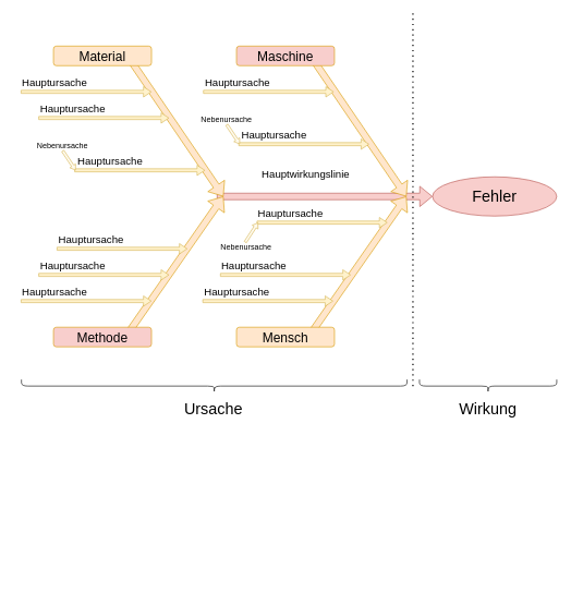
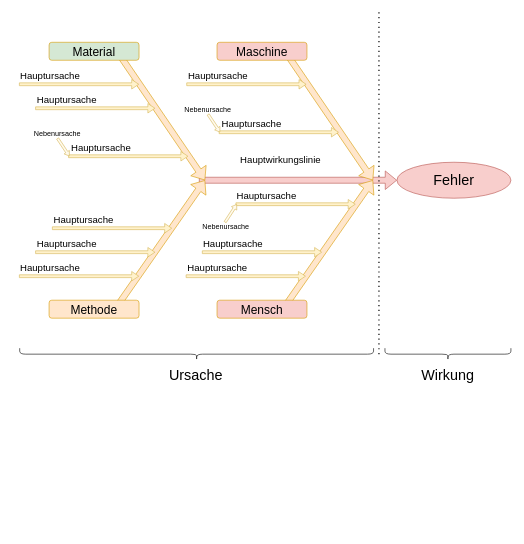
  <mxCell id="0" />
  <mxCell id="1" parent="0" />
  <mxCell id="2" value="&lt;font style=&quot;font-size: 24px;&quot;&gt;Fehler&lt;/font&gt;" style="ellipse;whiteSpace=wrap;html=1;fillColor=#f8cecc;strokeColor=#b85450;glass=0;strokeWidth=1;shadow=0;" parent="1" vertex="1"><mxGeometry x="661" y="270" width="190" height="60" as="geometry" /></mxCell>
  <mxCell id="3" value="" style="endArrow=classic;html=1;rounded=0;entryX=0;entryY=0.5;entryDx=0;entryDy=0;spacing=2;strokeWidth=1;shape=flexArrow;startSize=6;endSize=6;fillColor=#f8cecc;strokeColor=#b85450;" parent="1" target="2" edge="1"><mxGeometry width="50" height="50" relative="1" as="geometry"><mxPoint x="331" y="300" as="sourcePoint" /><mxPoint x="371" y="290" as="targetPoint" /></mxGeometry></mxCell>
  <mxCell id="4" value="" style="endArrow=classic;html=1;rounded=0;spacing=2;strokeWidth=1;shape=flexArrow;startSize=6;endSize=6;fillColor=#ffe6cc;strokeColor=#d79b00;" parent="1" edge="1"><mxGeometry width="50" height="50" relative="1" as="geometry"><mxPoint x="471" y="80" as="sourcePoint" /><mxPoint x="621" y="300" as="targetPoint" /></mxGeometry></mxCell>
  <mxCell id="5" value="&lt;font style=&quot;font-size: 20px;&quot;&gt;Maschine&lt;/font&gt;" style="rounded=1;whiteSpace=wrap;html=1;fillColor=#f8cecc;strokeColor=#d79b00;" parent="1" vertex="1"><mxGeometry x="361" y="70" width="150" height="30" as="geometry" /></mxCell>
  <mxCell id="6" value="" style="endArrow=classic;html=1;rounded=0;spacing=2;strokeWidth=1;shape=flexArrow;startSize=6;endSize=6;fillColor=#ffe6cc;strokeColor=#d79b00;" parent="1" edge="1"><mxGeometry width="50" height="50" relative="1" as="geometry"><mxPoint x="471" y="515" as="sourcePoint" /><mxPoint x="621" y="300" as="targetPoint" /></mxGeometry></mxCell>
- <mxCell id="7" value="&lt;font style=&quot;font-size: 20px;&quot;&gt;Mensch&lt;/font&gt;" style="rounded=1;whiteSpace=wrap;html=1;fillColor=#ffe6cc;strokeColor=#d79b00;" parent="1" vertex="1"><mxGeometry x="361" y="500" width="150" height="30" as="geometry" /></mxCell>
+ <mxCell id="7" value="&lt;font style=&quot;font-size: 20px;&quot;&gt;Mensch&lt;/font&gt;" style="rounded=1;whiteSpace=wrap;html=1;fillColor=#f8cecc;strokeColor=#d79b00;" parent="1" vertex="1"><mxGeometry x="361" y="500" width="150" height="30" as="geometry" /></mxCell>
  <mxCell id="8" value="" style="endArrow=classic;html=1;rounded=0;spacing=2;strokeWidth=1;shape=flexArrow;startSize=6;endSize=6;fillColor=#ffe6cc;strokeColor=#d79b00;" parent="1" edge="1"><mxGeometry width="50" height="50" relative="1" as="geometry"><mxPoint x="191" y="515" as="sourcePoint" /><mxPoint x="341" y="300" as="targetPoint" /></mxGeometry></mxCell>
  <mxCell id="9" value="" style="endArrow=classic;html=1;rounded=0;spacing=2;strokeWidth=1;shape=flexArrow;startSize=6;endSize=6;fillColor=#ffe6cc;strokeColor=#d79b00;" parent="1" edge="1"><mxGeometry width="50" height="50" relative="1" as="geometry"><mxPoint x="191" y="80" as="sourcePoint" /><mxPoint x="341" y="300" as="targetPoint" /></mxGeometry></mxCell>
- <mxCell id="10" value="&lt;font style=&quot;font-size: 20px;&quot;&gt;Material&lt;/font&gt;" style="rounded=1;whiteSpace=wrap;html=1;fillColor=#ffe6cc;strokeColor=#d79b00;" parent="1" vertex="1"><mxGeometry x="81" y="70" width="150" height="30" as="geometry" /></mxCell>
- <mxCell id="11" value="&lt;font style=&quot;font-size: 20px;&quot;&gt;Methode&lt;/font&gt;" style="rounded=1;whiteSpace=wrap;html=1;fillColor=#f8cecc;strokeColor=#d79b00;" parent="1" vertex="1"><mxGeometry x="81" y="500" width="150" height="30" as="geometry" /></mxCell>
+ <mxCell id="10" value="&lt;font style=&quot;font-size: 20px;&quot;&gt;Material&lt;/font&gt;" style="rounded=1;whiteSpace=wrap;html=1;fillColor=#d5e8d4;strokeColor=#d79b00;" parent="1" vertex="1"><mxGeometry x="81" y="70" width="150" height="30" as="geometry" /></mxCell>
+ <mxCell id="11" value="&lt;font style=&quot;font-size: 20px;&quot;&gt;Methode&lt;/font&gt;" style="rounded=1;whiteSpace=wrap;html=1;fillColor=#ffe6cc;strokeColor=#d79b00;" parent="1" vertex="1"><mxGeometry x="81" y="500" width="150" height="30" as="geometry" /></mxCell>
  <mxCell id="12" value="Hauptursache" style="text;html=1;align=left;verticalAlign=middle;whiteSpace=wrap;rounded=0;fontSize=16;" parent="1" vertex="1"><mxGeometry y="110" width="150" height="30" as="geometry" x="31" /></mxCell>
  <mxCell id="13" value="" style="endArrow=classic;html=1;rounded=0;fillColor=#fff2cc;strokeColor=#d6b656;shape=flexArrow;width=4.722;endSize=3.592;startSize=3;endWidth=10.077;" parent="1" edge="1"><mxGeometry width="50" height="50" relative="1" as="geometry"><mxPoint x="364" y="220" as="sourcePoint" /><mxPoint x="564" y="220" as="targetPoint" /></mxGeometry></mxCell>
  <mxCell id="14" value="" style="endArrow=classic;html=1;rounded=0;shape=flexArrow;width=4;endSize=2.236;startSize=3;endWidth=5.581;fillColor=#FFFAED;strokeColor=#d6b656;" parent="1" edge="1"><mxGeometry width="50" height="50" relative="1" as="geometry"><mxPoint x="346" y="190" as="sourcePoint" /><mxPoint x="366" y="220" as="targetPoint" /></mxGeometry></mxCell>
  <mxCell id="15" value="" style="endArrow=classic;html=1;rounded=0;fillColor=#fff2cc;strokeColor=#d6b656;shape=flexArrow;width=4.722;endSize=3.592;startSize=3;endWidth=10.077;" parent="1" edge="1"><mxGeometry width="50" height="50" relative="1" as="geometry"><mxPoint x="310" y="140" as="sourcePoint" /><mxPoint x="510" y="140" as="targetPoint" /></mxGeometry></mxCell>
  <mxCell id="16" value="" style="endArrow=classic;html=1;rounded=0;fillColor=#fff2cc;strokeColor=#d6b656;shape=flexArrow;width=4.722;endSize=3.592;startSize=3;endWidth=10.077;" parent="1" edge="1"><mxGeometry width="50" height="50" relative="1" as="geometry"><mxPoint x="113" y="260" as="sourcePoint" /><mxPoint x="313" y="260" as="targetPoint" /></mxGeometry></mxCell>
  <mxCell id="17" value="" style="endArrow=classic;html=1;rounded=0;fillColor=#fff2cc;strokeColor=#d6b656;shape=flexArrow;width=4.722;endSize=3.592;startSize=3;endWidth=10.077;" parent="1" edge="1"><mxGeometry width="50" height="50" relative="1" as="geometry"><mxPoint x="58" y="180" as="sourcePoint" /><mxPoint x="258" y="180" as="targetPoint" /></mxGeometry></mxCell>
  <mxCell id="18" value="" style="endArrow=classic;html=1;rounded=0;fillColor=#fff2cc;strokeColor=#d6b656;shape=flexArrow;width=4.722;endSize=3.592;startSize=3;endWidth=10.077;" parent="1" edge="1"><mxGeometry width="50" height="50" relative="1" as="geometry"><mxPoint y="140" as="sourcePoint" x="31" /><mxPoint x="231" y="140" as="targetPoint" /></mxGeometry></mxCell>
  <mxCell id="19" value="" style="endArrow=classic;html=1;rounded=0;fillColor=#fff2cc;strokeColor=#d6b656;shape=flexArrow;width=4.722;endSize=3.592;startSize=3;endWidth=10.077;" parent="1" edge="1"><mxGeometry width="50" height="50" relative="1" as="geometry"><mxPoint x="309" y="460" as="sourcePoint" /><mxPoint x="509" y="460" as="targetPoint" /></mxGeometry></mxCell>
  <mxCell id="20" value="" style="endArrow=classic;html=1;rounded=0;fillColor=#fff2cc;strokeColor=#d6b656;shape=flexArrow;width=4.722;endSize=3.592;startSize=3;endWidth=10.077;" parent="1" edge="1"><mxGeometry width="50" height="50" relative="1" as="geometry"><mxPoint x="336" y="420" as="sourcePoint" /><mxPoint x="536" y="420" as="targetPoint" /></mxGeometry></mxCell>
  <mxCell id="21" value="" style="endArrow=classic;html=1;rounded=0;fillColor=#fff2cc;strokeColor=#d6b656;shape=flexArrow;width=4.722;endSize=3.592;startSize=3;endWidth=10.077;" parent="1" edge="1"><mxGeometry width="50" height="50" relative="1" as="geometry"><mxPoint x="392" y="340" as="sourcePoint" /><mxPoint x="592" y="340" as="targetPoint" /></mxGeometry></mxCell>
  <mxCell id="22" value="" style="endArrow=classic;html=1;rounded=0;fillColor=#fff2cc;strokeColor=#d6b656;shape=flexArrow;width=4.722;endSize=3.592;startSize=3;endWidth=10.077;" parent="1" edge="1"><mxGeometry width="50" height="50" relative="1" as="geometry"><mxPoint y="460" as="sourcePoint" x="31" /><mxPoint x="231" y="460" as="targetPoint" /></mxGeometry></mxCell>
  <mxCell id="23" value="" style="endArrow=classic;html=1;rounded=0;fillColor=#fff2cc;strokeColor=#d6b656;shape=flexArrow;width=4.722;endSize=3.592;startSize=3;endWidth=10.077;" parent="1" edge="1"><mxGeometry width="50" height="50" relative="1" as="geometry"><mxPoint x="58" y="420" as="sourcePoint" /><mxPoint x="258" y="420" as="targetPoint" /></mxGeometry></mxCell>
  <mxCell id="24" value="" style="endArrow=classic;html=1;rounded=0;fillColor=#fff2cc;strokeColor=#d6b656;shape=flexArrow;width=4.722;endSize=3.592;startSize=3;endWidth=10.077;" parent="1" edge="1"><mxGeometry width="50" height="50" relative="1" as="geometry"><mxPoint x="86" y="380" as="sourcePoint" /><mxPoint x="286" y="380" as="targetPoint" /></mxGeometry></mxCell>
  <mxCell id="25" value="Hauptursache" style="text;html=1;align=left;verticalAlign=middle;whiteSpace=wrap;rounded=0;fontSize=16;" parent="1" vertex="1"><mxGeometry x="59" y="150" width="150" height="30" as="geometry" /></mxCell>
  <mxCell id="26" value="Hauptursache" style="text;html=1;align=left;verticalAlign=middle;whiteSpace=wrap;rounded=0;fontSize=16;" parent="1" vertex="1"><mxGeometry x="311" y="110" width="150" height="30" as="geometry" /></mxCell>
  <mxCell id="27" value="Hauptursache" style="text;html=1;align=left;verticalAlign=middle;whiteSpace=wrap;rounded=0;fontSize=16;" parent="1" vertex="1"><mxGeometry x="310" y="430" width="181" height="30" as="geometry" /></mxCell>
  <mxCell id="28" value="Hauptursache" style="text;html=1;align=left;verticalAlign=middle;whiteSpace=wrap;rounded=0;fontSize=16;" parent="1" vertex="1"><mxGeometry y="430" width="181" height="30" as="geometry" x="31" /></mxCell>
  <mxCell id="29" value="" style="shape=curlyBracket;whiteSpace=wrap;html=1;rounded=1;flipH=1;labelPosition=right;verticalLabelPosition=middle;align=left;verticalAlign=middle;rotation=90;" parent="1" vertex="1"><mxGeometry x="317" y="295" width="20" height="590" as="geometry" /></mxCell>
  <mxCell id="30" value="" style="shape=curlyBracket;whiteSpace=wrap;html=1;rounded=1;flipH=1;labelPosition=right;verticalLabelPosition=middle;align=left;verticalAlign=middle;rotation=90;" parent="1" vertex="1"><mxGeometry x="736" y="485" width="20" height="210" as="geometry" /></mxCell>
  <mxCell id="31" value="Ursache" style="text;html=1;align=center;verticalAlign=middle;whiteSpace=wrap;rounded=0;fontSize=24;" parent="1" vertex="1"><mxGeometry x="296" y="610" width="60" height="30" as="geometry" /></mxCell>
  <mxCell id="32" value="Wirkung" style="text;html=1;align=center;verticalAlign=middle;whiteSpace=wrap;rounded=0;fontSize=24;" parent="1" vertex="1"><mxGeometry x="716" y="610" width="60" height="30" as="geometry" /></mxCell>
  <mxCell id="33" value="Hauptursache" style="text;html=1;align=left;verticalAlign=middle;whiteSpace=wrap;rounded=0;fontSize=16;" parent="1" vertex="1"><mxGeometry x="367" y="190" width="150" height="30" as="geometry" /></mxCell>
  <mxCell id="34" value="Nebenursache" style="text;html=1;align=center;verticalAlign=middle;whiteSpace=wrap;rounded=0;fontSize=12;" parent="1" vertex="1"><mxGeometry x="271" y="167" width="150" height="30" as="geometry" /></mxCell>
  <mxCell id="35" value="" style="endArrow=none;dashed=1;html=1;dashPattern=1 3;strokeWidth=2;rounded=0;" parent="1" edge="1"><mxGeometry width="50" height="50" relative="1" as="geometry"><mxPoint x="631" y="590" as="sourcePoint" /><mxPoint x="631" y="20" as="targetPoint" /></mxGeometry></mxCell>
  <mxCell id="36" value="" style="endArrow=classic;html=1;rounded=0;shape=flexArrow;width=4;endSize=2.236;startSize=3;endWidth=5.581;fillColor=#FFFAED;strokeColor=#d6b656;" parent="1" edge="1"><mxGeometry width="50" height="50" relative="1" as="geometry"><mxPoint x="95" y="230" as="sourcePoint" /><mxPoint x="115" y="260" as="targetPoint" /></mxGeometry></mxCell>
  <mxCell id="37" value="Hauptursache" style="text;html=1;align=left;verticalAlign=middle;whiteSpace=wrap;rounded=0;fontSize=16;" parent="1" vertex="1"><mxGeometry x="116" y="230" width="150" height="30" as="geometry" /></mxCell>
  <mxCell id="38" value="Nebenursache" style="text;html=1;align=center;verticalAlign=middle;whiteSpace=wrap;rounded=0;fontSize=12;" parent="1" vertex="1"><mxGeometry x="20" y="207" width="150" height="30" as="geometry" /></mxCell>
  <mxCell id="39" value="Hauptursache" style="text;html=1;align=left;verticalAlign=middle;whiteSpace=wrap;rounded=0;fontSize=16;" parent="1" vertex="1"><mxGeometry x="59" y="390" width="181" height="30" as="geometry" /></mxCell>
  <mxCell id="40" value="Hauptursache" style="text;html=1;align=left;verticalAlign=middle;whiteSpace=wrap;rounded=0;fontSize=16;" parent="1" vertex="1"><mxGeometry x="87" y="350" width="181" height="30" as="geometry" /></mxCell>
  <mxCell id="41" value="Hauptursache" style="text;html=1;align=left;verticalAlign=middle;whiteSpace=wrap;rounded=0;fontSize=16;" parent="1" vertex="1"><mxGeometry x="336" y="390" width="181" height="30" as="geometry" /></mxCell>
  <mxCell id="42" value="Hauptursache" style="text;html=1;align=left;verticalAlign=middle;whiteSpace=wrap;rounded=0;fontSize=16;" parent="1" vertex="1"><mxGeometry x="392" y="310" width="181" height="30" as="geometry" /></mxCell>
  <mxCell id="43" value="Nebenursache" style="text;html=1;align=center;verticalAlign=middle;whiteSpace=wrap;rounded=0;fontSize=12;" parent="1" vertex="1"><mxGeometry x="301" y="363" width="150" height="30" as="geometry" /></mxCell>
  <mxCell id="44" value="" style="endArrow=classic;html=1;rounded=0;shape=flexArrow;width=4;endSize=2.236;startSize=3;endWidth=5.581;fillColor=#FFFAED;strokeColor=#d6b656;exitX=0.102;exitY=0.006;exitDx=0;exitDy=0;exitPerimeter=0;" parent="1" edge="1"><mxGeometry width="50" height="50" relative="1" as="geometry"><mxPoint x="374.3" y="370.18" as="sourcePoint" /><mxPoint x="394" y="340" as="targetPoint" /></mxGeometry></mxCell>
  <mxCell id="45" value="Hauptwirkungslinie" style="text;html=1;align=left;verticalAlign=middle;whiteSpace=wrap;rounded=0;fontSize=16;" vertex="1" parent="1"><mxGeometry x="397.5" y="250" width="150" height="30" as="geometry" /></mxCell>
